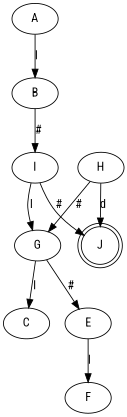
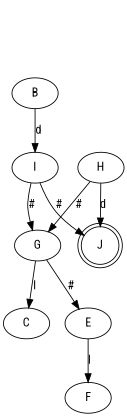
  digraph {
    fontname="Roboto Condensed"
    node [fontname="Roboto Condensed"]
    edge [fontname="Roboto Condensed"]
-   n1 [label=A]
    n2 [label=B]
    n3 [label=I]
    n4 [label=C]
    n5 [label=E]
    n6 [label=F]
    n7 [label=G]
    n8 [label=H]
    n9 [label=J shape=doublecircle]
-   n1 -> n2 [label=l]
-   n2 -> n3 [label="#"]
-   n3 -> n7 [label=l]
+   n2 -> n3 [label=d]
+   n3 -> n7 [label="#"]
    n3 -> n9 [label="#"]
    n5 -> n6 [label=l]
    n7 -> n4 [label=l]
    n7 -> n5 [label="#"]
    n8 -> n7 [label="#"]
    n8 -> n9 [label=d]
  }
